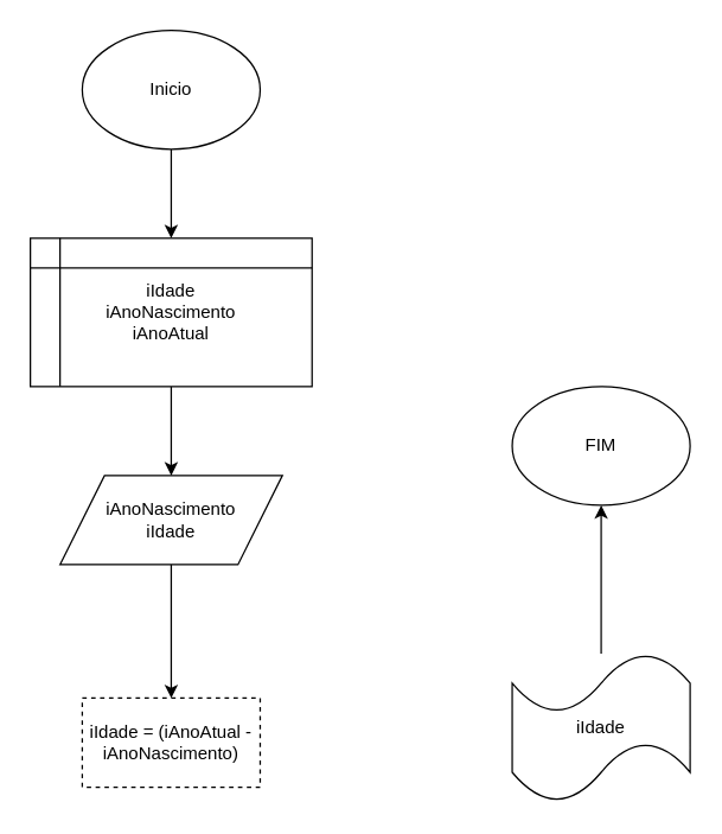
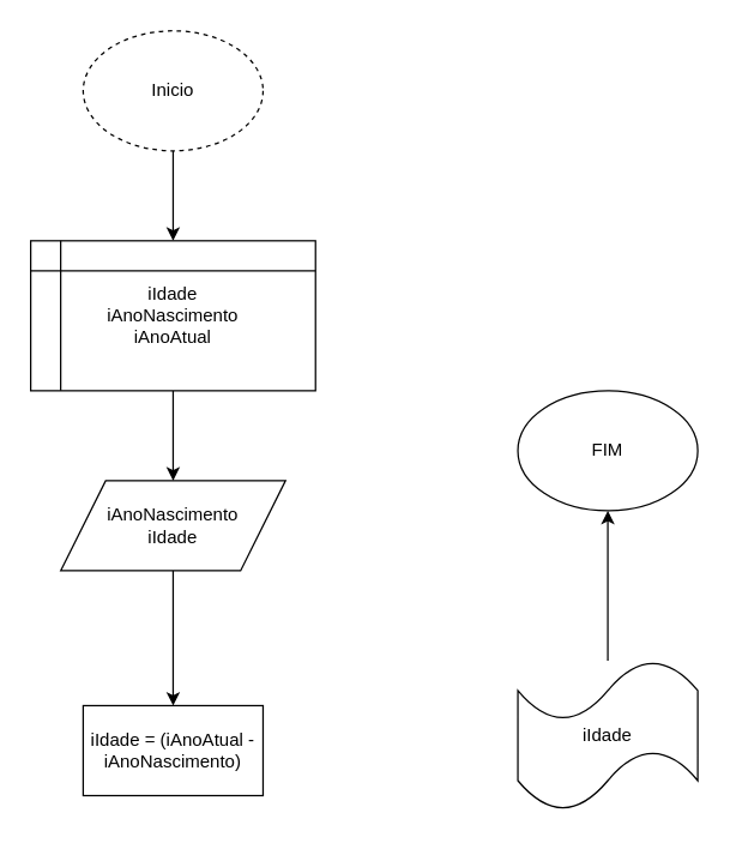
  <mxCell id="0" />
  <mxCell id="1" parent="0" />
  <mxCell id="2" value="" style="edgeStyle=orthogonalEdgeStyle;rounded=0;orthogonalLoop=1;jettySize=auto;html=1;" edge="1" parent="1" source="3" target="5"><mxGeometry relative="1" as="geometry"><mxPoint x="115" y="180" as="targetPoint" /></mxGeometry></mxCell>
- <mxCell id="3" value="Inicio" style="ellipse;whiteSpace=wrap;html=1;" vertex="1" parent="1"><mxGeometry x="55" y="20" width="120" height="80" as="geometry" /></mxCell>
+ <mxCell id="3" value="Inicio" style="ellipse;whiteSpace=wrap;html=1;dashed=1;" vertex="1" parent="1"><mxGeometry x="55" y="20" width="120" height="80" as="geometry" /></mxCell>
  <mxCell id="4" style="edgeStyle=orthogonalEdgeStyle;rounded=0;orthogonalLoop=1;jettySize=auto;html=1;" edge="1" parent="1" source="5" target="7"><mxGeometry relative="1" as="geometry" /></mxCell>
  <mxCell id="5" value="iIdade&lt;br&gt;iAnoNascimento&lt;br&gt;iAnoAtual&lt;br&gt;" style="shape=internalStorage;whiteSpace=wrap;html=1;backgroundOutline=1;" vertex="1" parent="1"><mxGeometry x="20" y="160" width="190" height="100" as="geometry" /></mxCell>
  <mxCell id="6" style="edgeStyle=orthogonalEdgeStyle;rounded=0;orthogonalLoop=1;jettySize=auto;html=1;" edge="1" parent="1" source="7" target="8"><mxGeometry relative="1" as="geometry" /></mxCell>
  <mxCell id="7" value="iAnoNascimento&lt;br&gt;iIdade&lt;br&gt;" style="shape=parallelogram;perimeter=parallelogramPerimeter;whiteSpace=wrap;html=1;" vertex="1" parent="1"><mxGeometry x="40" y="320" width="150" height="60" as="geometry" /></mxCell>
- <mxCell id="8" value="iIdade = (iAnoAtual - iAnoNascimento)" style="rounded=0;whiteSpace=wrap;html=1;dashed=1;" vertex="1" parent="1"><mxGeometry x="55" y="470" width="120" height="60" as="geometry" /></mxCell>
+ <mxCell id="8" value="iIdade = (iAnoAtual - iAnoNascimento)" style="rounded=0;whiteSpace=wrap;html=1;" vertex="1" parent="1"><mxGeometry x="55" y="470" width="120" height="60" as="geometry" /></mxCell>
  <mxCell id="9" style="edgeStyle=orthogonalEdgeStyle;rounded=0;orthogonalLoop=1;jettySize=auto;html=1;entryX=0.5;entryY=1;entryDx=0;entryDy=0;" edge="1" parent="1" source="10" target="11"><mxGeometry relative="1" as="geometry" /></mxCell>
  <mxCell id="10" value="iIdade" style="shape=tape;whiteSpace=wrap;html=1;" vertex="1" parent="1"><mxGeometry x="345" y="440" width="120" height="100" as="geometry" /></mxCell>
  <mxCell id="11" value="FIM&lt;br&gt;" style="ellipse;whiteSpace=wrap;html=1;" vertex="1" parent="1"><mxGeometry x="345" y="260" width="120" height="80" as="geometry" /></mxCell>
